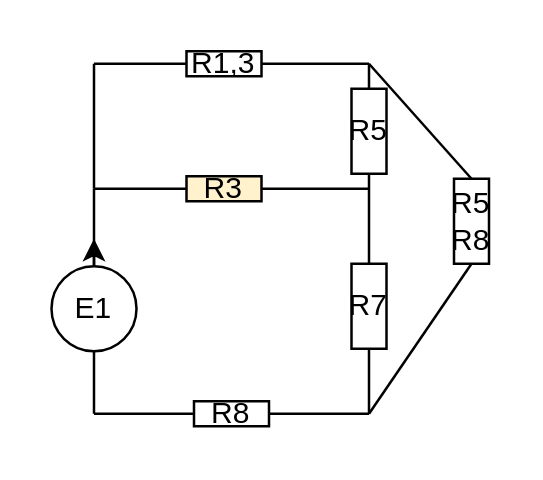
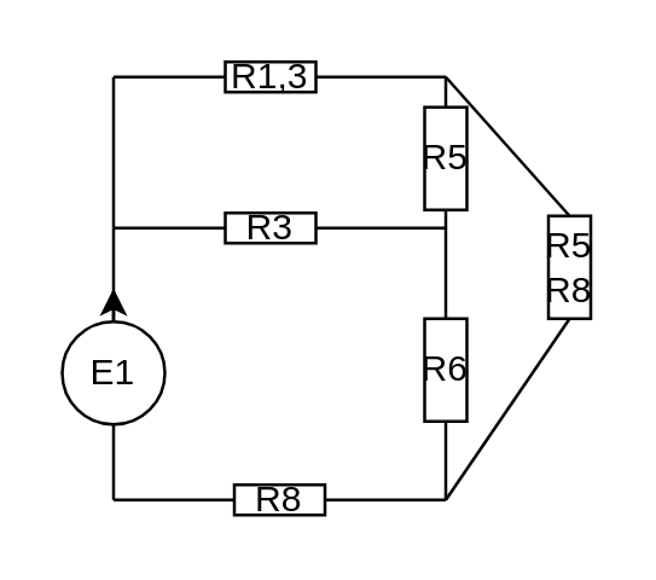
  <mxCell id="0" />
  <mxCell id="1" parent="0" />
  <mxCell id="2" value="" style="endArrow=none;html=1;rounded=0;startArrow=none;" edge="1" parent="1" source="3"><mxGeometry width="50" height="50" relative="1" as="geometry"><mxPoint x="37" y="25" as="sourcePoint" /><mxPoint x="147" y="25" as="targetPoint" /><Array as="points"><mxPoint x="147" y="25" /></Array></mxGeometry></mxCell>
  <mxCell id="3" value="R1,3" style="rounded=0;whiteSpace=wrap;html=1;" vertex="1" parent="1"><mxGeometry x="74" y="20" width="30" height="10" as="geometry" /></mxCell>
  <mxCell id="4" value="" style="endArrow=none;html=1;rounded=0;" edge="1" parent="1" target="3"><mxGeometry width="50" height="50" relative="1" as="geometry"><mxPoint x="37" y="25" as="sourcePoint" /><mxPoint x="237" y="25" as="targetPoint" /></mxGeometry></mxCell>
  <mxCell id="5" value="" style="endArrow=none;html=1;rounded=0;" edge="1" parent="1"><mxGeometry width="50" height="50" relative="1" as="geometry"><mxPoint x="37" y="75" as="sourcePoint" /><mxPoint x="37" y="25" as="targetPoint" /></mxGeometry></mxCell>
  <mxCell id="6" value="" style="endArrow=none;html=1;rounded=0;entryX=0;entryY=0.5;entryDx=0;entryDy=0;" edge="1" parent="1" target="7"><mxGeometry width="50" height="50" relative="1" as="geometry"><mxPoint x="37" y="75" as="sourcePoint" /><mxPoint x="67" y="75" as="targetPoint" /></mxGeometry></mxCell>
- <mxCell id="7" value="R3" style="rounded=0;whiteSpace=wrap;html=1;fillColor=#fff2cc;" vertex="1" parent="1"><mxGeometry x="74" y="70" width="30" height="10" as="geometry" /></mxCell>
+ <mxCell id="7" value="R3" style="rounded=0;whiteSpace=wrap;html=1;" vertex="1" parent="1"><mxGeometry x="74" y="70" width="30" height="10" as="geometry" /></mxCell>
  <mxCell id="8" value="" style="endArrow=none;html=1;rounded=0;exitX=1;exitY=0.5;exitDx=0;exitDy=0;" edge="1" parent="1" source="7"><mxGeometry width="50" height="50" relative="1" as="geometry"><mxPoint x="107" y="75" as="sourcePoint" /><mxPoint x="147" y="75" as="targetPoint" /></mxGeometry></mxCell>
  <mxCell id="9" value="" style="endArrow=none;html=1;rounded=0;startArrow=none;" edge="1" parent="1" source="15"><mxGeometry width="50" height="50" relative="1" as="geometry"><mxPoint x="147" y="165" as="sourcePoint" /><mxPoint x="147" y="25" as="targetPoint" /></mxGeometry></mxCell>
  <mxCell id="10" value="" style="endArrow=none;html=1;rounded=0;startArrow=none;exitX=0.5;exitY=1;exitDx=0;exitDy=0;" edge="1" parent="1" source="17"><mxGeometry width="50" height="50" relative="1" as="geometry"><mxPoint x="237" y="165" as="sourcePoint" /><mxPoint x="147" y="165" as="targetPoint" /></mxGeometry></mxCell>
  <mxCell id="11" value="" style="endArrow=none;html=1;rounded=0;startArrow=none;" edge="1" parent="1" source="13"><mxGeometry width="50" height="50" relative="1" as="geometry"><mxPoint x="37" y="165" as="sourcePoint" /><mxPoint x="147" y="165" as="targetPoint" /></mxGeometry></mxCell>
  <mxCell id="12" value="" style="endArrow=none;html=1;rounded=0;startArrow=none;" edge="1" parent="1" source="20"><mxGeometry width="50" height="50" relative="1" as="geometry"><mxPoint x="37" y="165" as="sourcePoint" /><mxPoint x="37" y="75" as="targetPoint" /></mxGeometry></mxCell>
  <mxCell id="13" value="R8" style="rounded=0;whiteSpace=wrap;html=1;" vertex="1" parent="1"><mxGeometry x="77" y="160" width="30" height="10" as="geometry" /></mxCell>
  <mxCell id="14" value="" style="endArrow=none;html=1;rounded=0;" edge="1" parent="1" target="13"><mxGeometry width="50" height="50" relative="1" as="geometry"><mxPoint x="37" y="165" as="sourcePoint" /><mxPoint x="237" y="165" as="targetPoint" /></mxGeometry></mxCell>
  <mxCell id="15" value="R5" style="rounded=0;whiteSpace=wrap;html=1;" vertex="1" parent="1"><mxGeometry x="140" y="35" width="14" height="34" as="geometry" /></mxCell>
  <mxCell id="16" value="" style="endArrow=none;html=1;rounded=0;" edge="1" parent="1" target="15"><mxGeometry width="50" height="50" relative="1" as="geometry"><mxPoint x="147" y="165" as="sourcePoint" /><mxPoint x="147" y="25" as="targetPoint" /></mxGeometry></mxCell>
  <mxCell id="17" value="R5&lt;br&gt;R8" style="rounded=0;whiteSpace=wrap;html=1;" vertex="1" parent="1"><mxGeometry x="181" y="71" width="14" height="34" as="geometry" /></mxCell>
  <mxCell id="18" value="" style="endArrow=none;html=1;rounded=0;exitX=0.5;exitY=0;exitDx=0;exitDy=0;" edge="1" parent="1" source="17"><mxGeometry width="50" height="50" relative="1" as="geometry"><mxPoint x="237" y="165" as="sourcePoint" /><mxPoint x="147" y="25" as="targetPoint" /></mxGeometry></mxCell>
- <mxCell id="19" value="R7" style="rounded=0;whiteSpace=wrap;html=1;" vertex="1" parent="1"><mxGeometry x="140" y="105" width="14" height="34" as="geometry" /></mxCell>
+ <mxCell id="19" value="R6" style="rounded=0;whiteSpace=wrap;html=1;" vertex="1" parent="1"><mxGeometry x="140" y="105" width="14" height="34" as="geometry" /></mxCell>
  <mxCell id="20" value="E1" style="ellipse;whiteSpace=wrap;html=1;aspect=fixed;" vertex="1" parent="1"><mxGeometry x="20" y="106" width="34" height="34" as="geometry" /></mxCell>
  <mxCell id="21" value="" style="endArrow=none;html=1;rounded=0;" edge="1" parent="1" target="20"><mxGeometry width="50" height="50" relative="1" as="geometry"><mxPoint x="37" y="165" as="sourcePoint" /><mxPoint x="37" y="75" as="targetPoint" /></mxGeometry></mxCell>
  <mxCell id="22" value="" style="endArrow=classic;html=1;rounded=0;" edge="1" parent="1" source="20"><mxGeometry width="50" height="50" relative="1" as="geometry"><mxPoint x="107" y="85" as="sourcePoint" /><mxPoint x="37" y="95" as="targetPoint" /></mxGeometry></mxCell>
